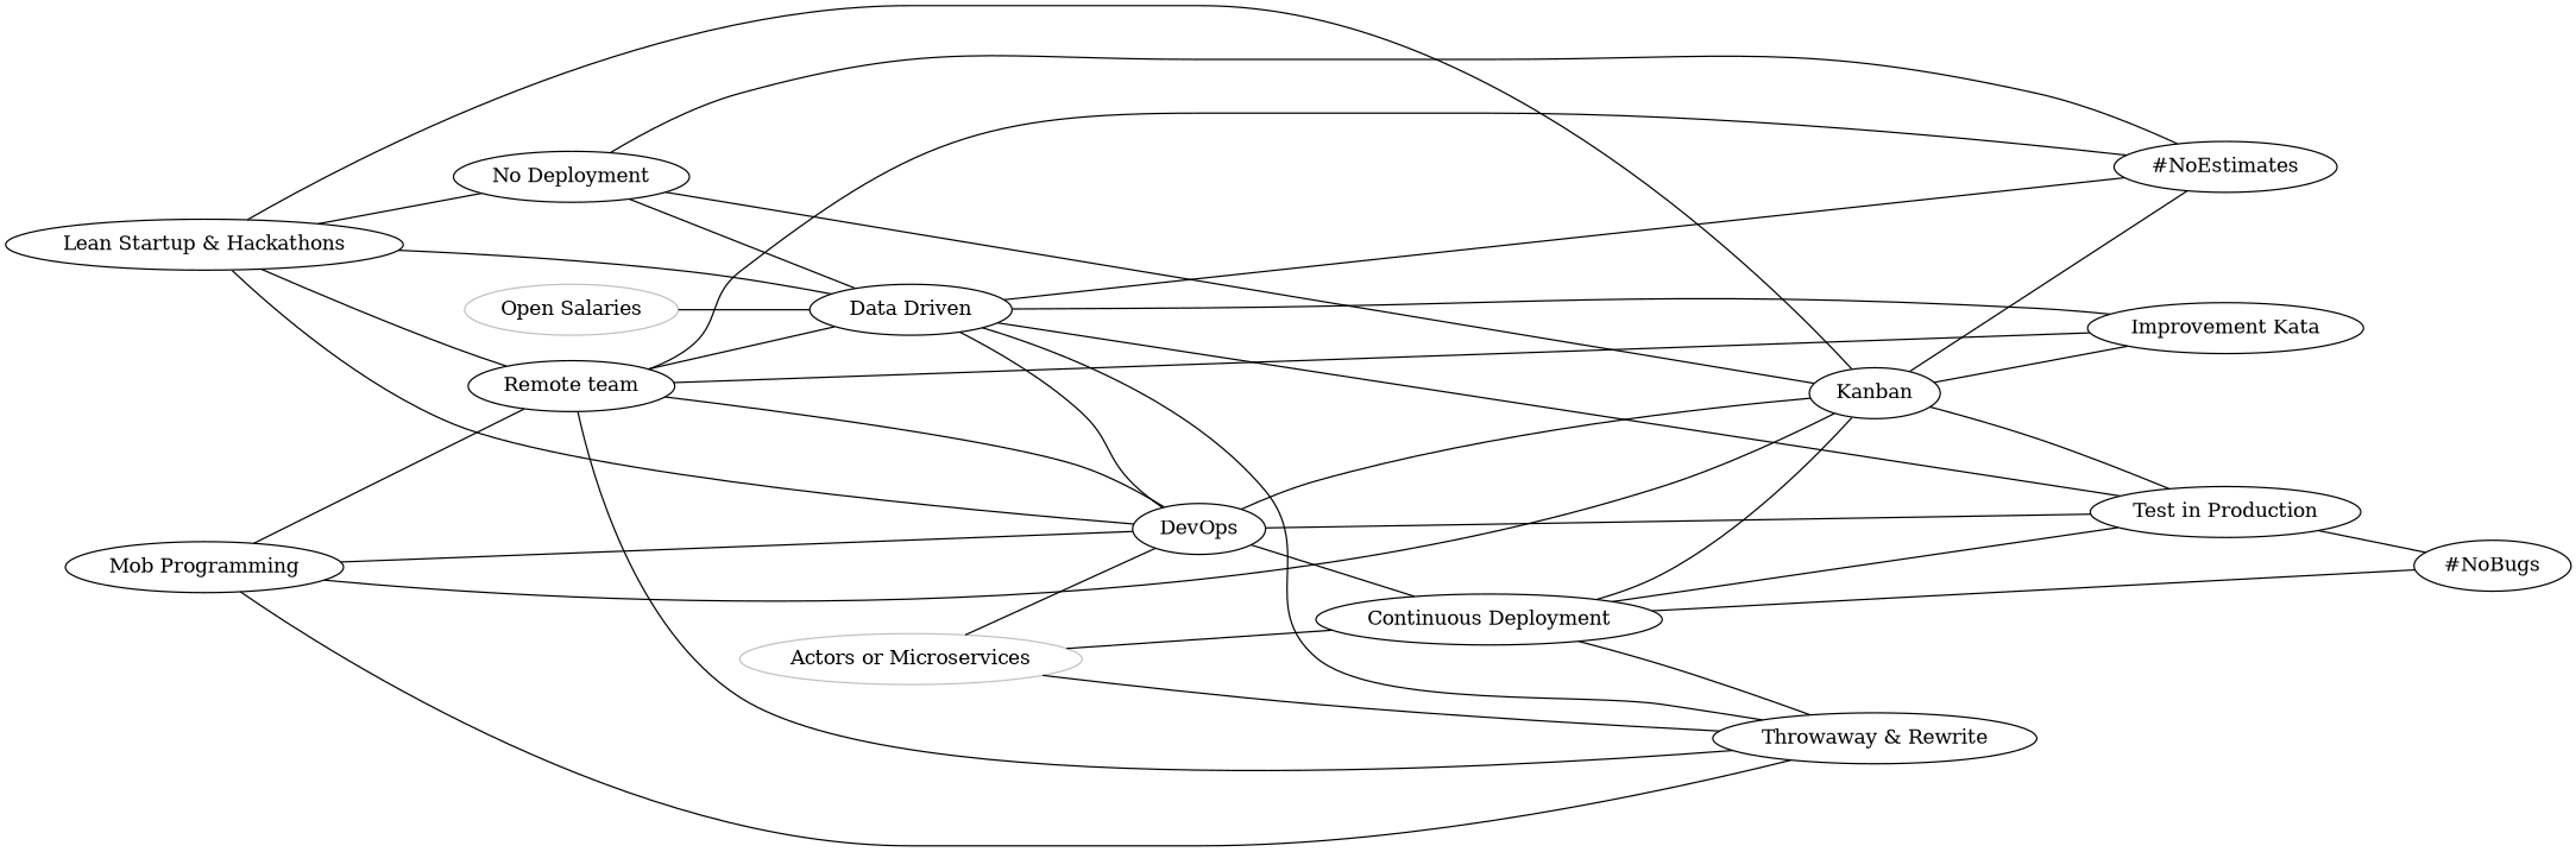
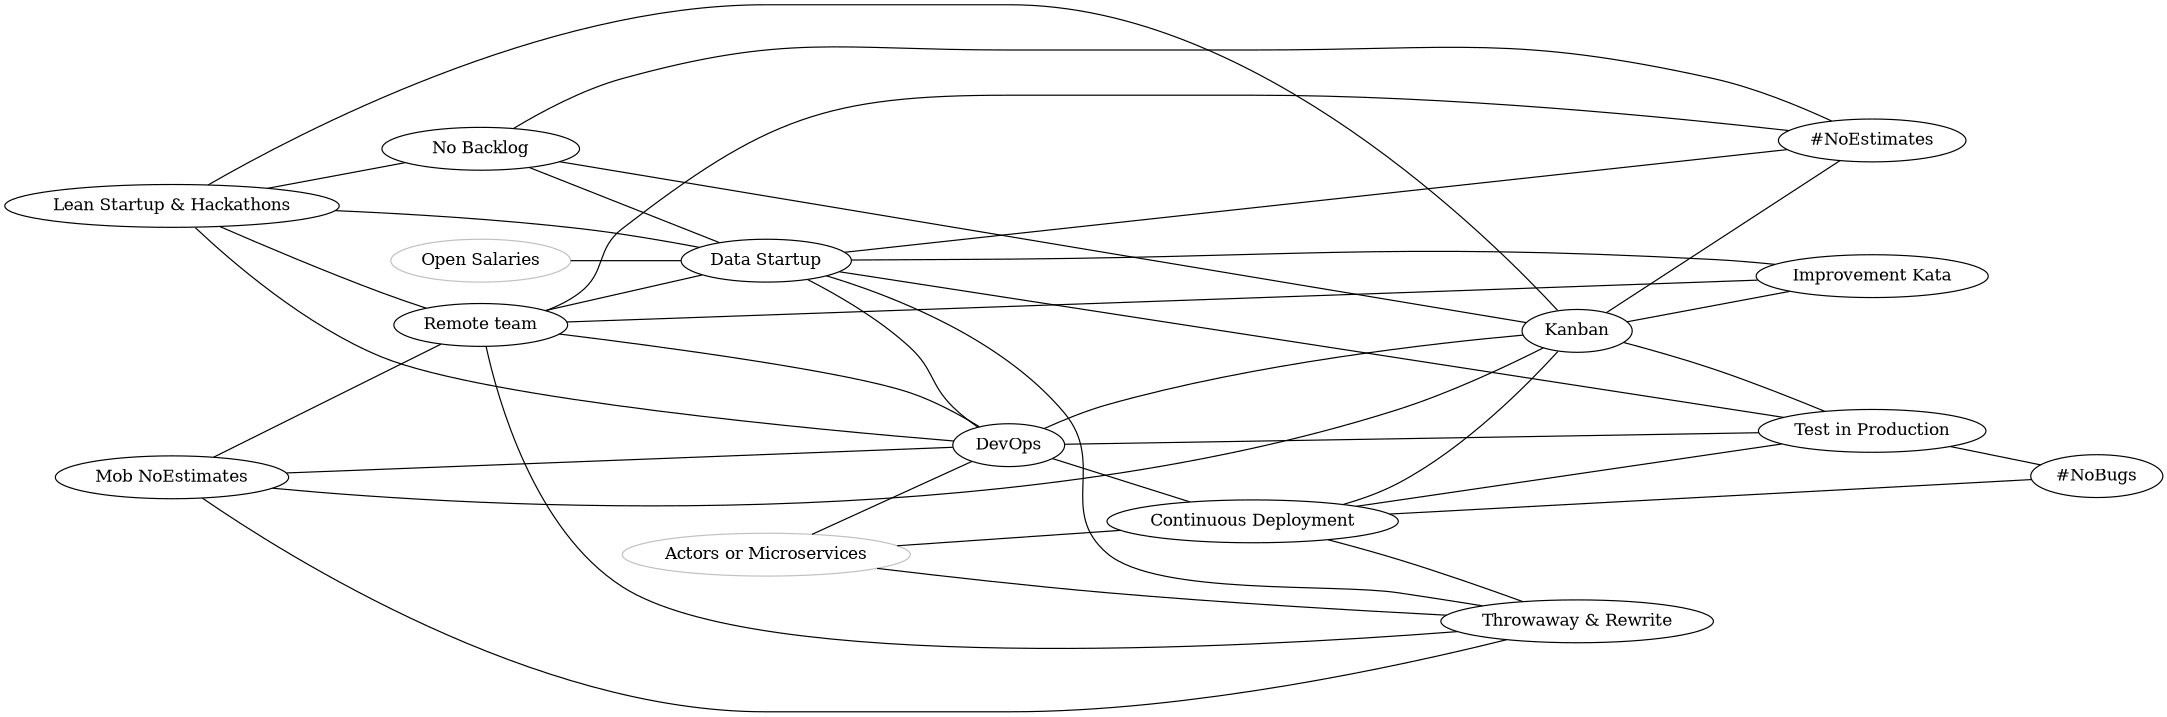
  graph {
    rankdir=LR
    n1 [label="Lean Startup & Hackathons"]
-   n2 [label="No Deployment"]
+   n2 [label="No Backlog"]
    n3 [label="Remote team"]
-   n4 [label="Data Driven"]
+   n4 [label="Data Startup"]
    DevOps [Label="DevOps++"]
    Kanban
    n7 [label="#NoEstimates"]
    n8 [label="Throwaway & Rewrite"]
    n9 [label="Improvement Kata"]
    n10 [label="Test in Production"]
    n11 [label="Continuous Deployment"]
-   n12 [label="Mob Programming"]
+   n12 [label="Mob NoEstimates"]
    n13 [label="#NoBugs"]
    n14 [color=grey label="Actors or Microservices"]
    n15 [color=grey label="Open Salaries"]
    n1 -- n2
    n1 -- n3
    n1 -- n4
    n1 -- DevOps
    n1 -- Kanban
    n2 -- n4
    n2 -- Kanban
    n2 -- n7
    n3 -- n4
    n3 -- DevOps
    n3 -- n7
    n3 -- n8
    n3 -- n9
    n4 -- DevOps
    n4 -- n7
    n4 -- n8
    n4 -- n9
    n4 -- n10
    DevOps -- Kanban
    DevOps -- n10
    DevOps -- n11
    Kanban -- n7
    Kanban -- n9
    Kanban -- n10
    n10 -- n13
    n11 -- Kanban
    n11 -- n8
    n11 -- n10
    n11 -- n13
    n12 -- n3
    n12 -- DevOps
    n12 -- Kanban
    n12 -- n8
    n14 -- DevOps
    n14 -- n8
    n14 -- n11
    n15 -- n4
  }
